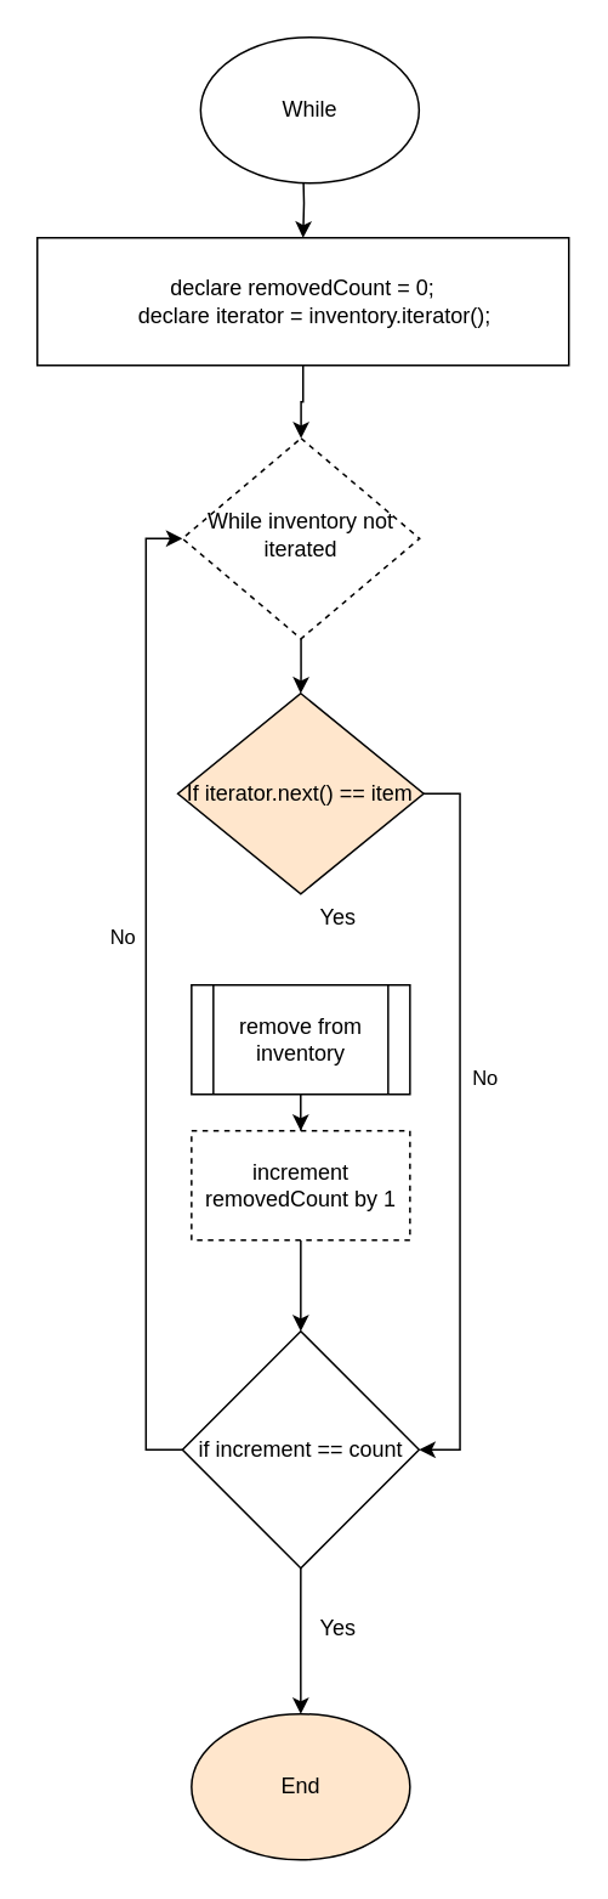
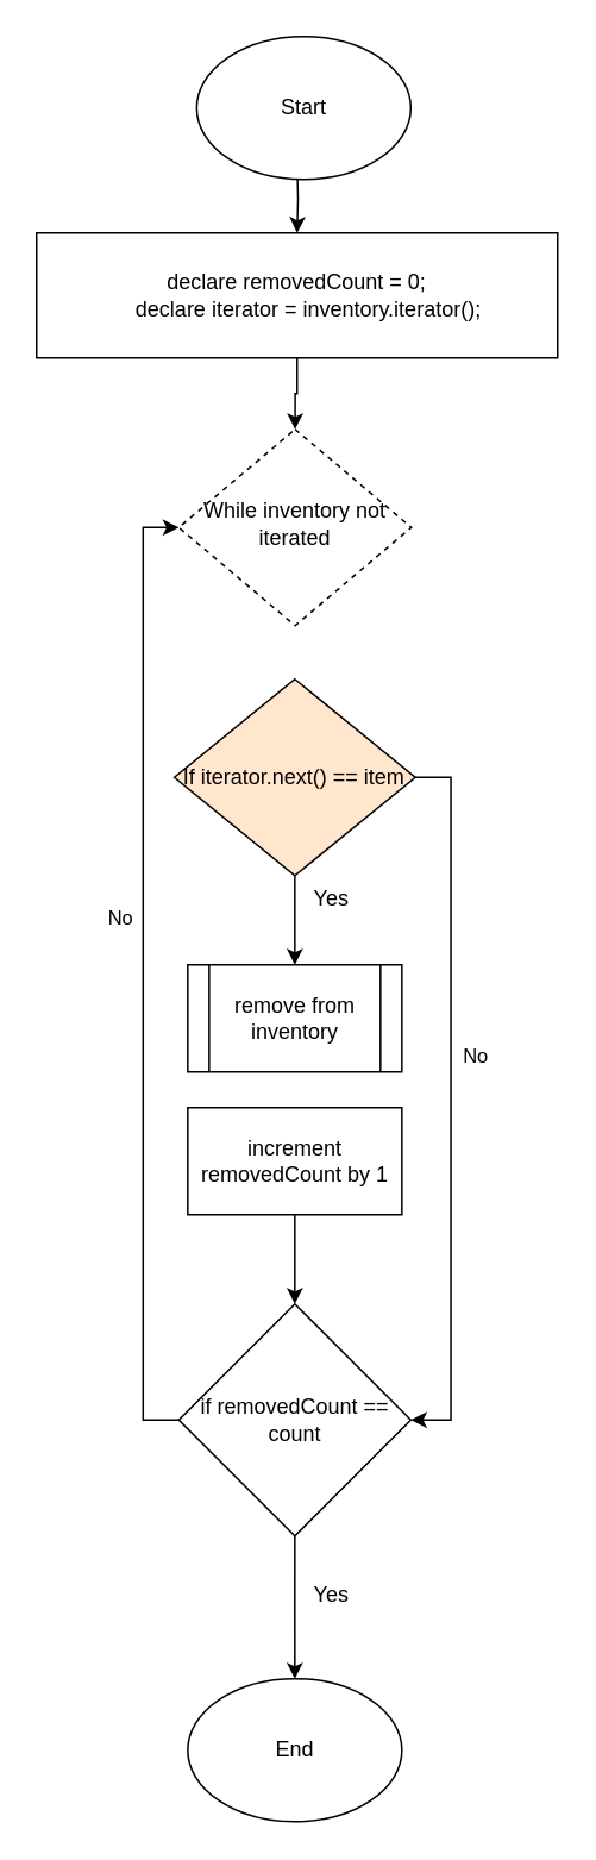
  <mxCell id="0" />
  <mxCell id="1" parent="0" />
  <mxCell id="2" value="" style="edgeStyle=orthogonalEdgeStyle;rounded=0;orthogonalLoop=1;jettySize=auto;html=1;" edge="1" parent="1" target="20"><mxGeometry relative="1" as="geometry"><mxPoint x="166" y="90" as="sourcePoint" /></mxGeometry></mxCell>
- <mxCell id="3" style="edgeStyle=orthogonalEdgeStyle;rounded=0;orthogonalLoop=1;jettySize=auto;html=1;exitX=0.5;exitY=1;exitDx=0;exitDy=0;" edge="1" parent="1" source="4" target="8"><mxGeometry relative="1" as="geometry"><mxPoint x="164.73" y="380" as="targetPoint" /></mxGeometry></mxCell>
  <mxCell id="4" value="While inventory not iterated" style="rhombus;whiteSpace=wrap;html=1;shadow=0;fontFamily=Helvetica;fontSize=12;align=center;strokeWidth=1;spacing=6;spacingTop=-4;dashed=1;" parent="1" vertex="1"><mxGeometry x="99.73" y="240" width="130.27" height="110" as="geometry" /></mxCell>
+ <mxCell id="5" style="edgeStyle=orthogonalEdgeStyle;rounded=0;orthogonalLoop=1;jettySize=auto;html=1;" edge="1" parent="1" source="8" target="10"><mxGeometry relative="1" as="geometry"><mxPoint x="164.73" y="530" as="targetPoint" /></mxGeometry></mxCell>
  <mxCell id="6" style="edgeStyle=orthogonalEdgeStyle;rounded=0;orthogonalLoop=1;jettySize=auto;html=1;exitX=1;exitY=0.5;exitDx=0;exitDy=0;entryX=1;entryY=0.5;entryDx=0;entryDy=0;" edge="1" parent="1" source="8" target="15"><mxGeometry relative="1" as="geometry" /></mxCell>
  <mxCell id="7" value="No" style="edgeLabel;html=1;align=center;verticalAlign=middle;resizable=0;points=[];" vertex="1" connectable="0" parent="6"><mxGeometry x="0.041" y="4" relative="1" as="geometry"><mxPoint x="9" y="-34" as="offset" /></mxGeometry></mxCell>
  <mxCell id="8" value="If iterator.next() == item" style="rhombus;whiteSpace=wrap;html=1;fillColor=#ffe6cc;" vertex="1" parent="1"><mxGeometry x="97.23" y="380" width="135" height="110" as="geometry" /></mxCell>
- <mxCell id="9" value="" style="edgeStyle=orthogonalEdgeStyle;rounded=0;orthogonalLoop=1;jettySize=auto;html=1;" edge="1" parent="1" source="10" target="12"><mxGeometry relative="1" as="geometry" /></mxCell>
  <mxCell id="10" value="remove from inventory" style="shape=process;whiteSpace=wrap;html=1;backgroundOutline=1;" vertex="1" parent="1"><mxGeometry x="104.73" y="540" width="120" height="60" as="geometry" /></mxCell>
  <mxCell id="11" value="" style="edgeStyle=orthogonalEdgeStyle;rounded=0;orthogonalLoop=1;jettySize=auto;html=1;" edge="1" parent="1" source="12" target="15"><mxGeometry relative="1" as="geometry" /></mxCell>
- <mxCell id="12" value="increment removedCount by 1" style="whiteSpace=wrap;html=1;dashed=1;" vertex="1" parent="1"><mxGeometry x="104.73" y="620" width="120" height="60" as="geometry" /></mxCell>
+ <mxCell id="12" value="increment removedCount by 1" style="whiteSpace=wrap;html=1;" vertex="1" parent="1"><mxGeometry x="104.73" y="620" width="120" height="60" as="geometry" /></mxCell>
  <mxCell id="13" style="edgeStyle=orthogonalEdgeStyle;rounded=0;orthogonalLoop=1;jettySize=auto;html=1;exitX=0;exitY=0.5;exitDx=0;exitDy=0;entryX=0;entryY=0.5;entryDx=0;entryDy=0;" edge="1" parent="1" source="15" target="4"><mxGeometry relative="1" as="geometry" /></mxCell>
  <mxCell id="14" value="No" style="edgeLabel;html=1;align=center;verticalAlign=middle;resizable=0;points=[];" vertex="1" connectable="0" parent="13"><mxGeometry x="0.118" y="6" relative="1" as="geometry"><mxPoint x="-7" as="offset" /></mxGeometry></mxCell>
- <mxCell id="15" value="if increment == count" style="rhombus;whiteSpace=wrap;html=1;" vertex="1" parent="1"><mxGeometry x="99.73" y="730" width="130" height="130" as="geometry" /></mxCell>
+ <mxCell id="15" value="if removedCount == count" style="rhombus;whiteSpace=wrap;html=1;" vertex="1" parent="1"><mxGeometry x="99.73" y="730" width="130" height="130" as="geometry" /></mxCell>
  <mxCell id="16" value="Yes" style="text;html=1;align=center;verticalAlign=middle;resizable=0;points=[];autosize=1;strokeColor=none;fillColor=none;" vertex="1" parent="1"><mxGeometry x="164.73" y="488" width="40" height="30" as="geometry" /></mxCell>
  <mxCell id="17" style="edgeStyle=orthogonalEdgeStyle;rounded=0;orthogonalLoop=1;jettySize=auto;html=1;exitX=0.5;exitY=1;exitDx=0;exitDy=0;entryX=0.5;entryY=0;entryDx=0;entryDy=0;" edge="1" parent="1" source="15"><mxGeometry relative="1" as="geometry"><mxPoint x="164.73" y="940" as="targetPoint" /></mxGeometry></mxCell>
  <mxCell id="18" value="Yes" style="text;html=1;align=center;verticalAlign=middle;resizable=0;points=[];autosize=1;strokeColor=none;fillColor=none;" vertex="1" parent="1"><mxGeometry x="164.73" y="878" width="40" height="30" as="geometry" /></mxCell>
  <mxCell id="19" value="" style="edgeStyle=orthogonalEdgeStyle;rounded=0;orthogonalLoop=1;jettySize=auto;html=1;" edge="1" parent="1" source="20" target="4"><mxGeometry relative="1" as="geometry" /></mxCell>
  <mxCell id="20" value="&lt;div&gt;declare removedCount = 0;&lt;/div&gt;&lt;div&gt;&amp;nbsp; &amp;nbsp; declare iterator = inventory.iterator();&lt;/div&gt;" style="rounded=0;whiteSpace=wrap;html=1;" vertex="1" parent="1"><mxGeometry x="20" y="130" width="292" height="70" as="geometry" /></mxCell>
- <mxCell id="21" value="While" style="ellipse;whiteSpace=wrap;html=1;" vertex="1" parent="1"><mxGeometry x="109.73" y="20" width="120" height="80" as="geometry" /></mxCell>
- <mxCell id="22" value="End" style="ellipse;whiteSpace=wrap;html=1;fillColor=#ffe6cc;" vertex="1" parent="1"><mxGeometry x="104.73" y="940" width="120" height="80" as="geometry" /></mxCell>
+ <mxCell id="21" value="Start" style="ellipse;whiteSpace=wrap;html=1;" vertex="1" parent="1"><mxGeometry x="109.73" y="20" width="120" height="80" as="geometry" /></mxCell>
+ <mxCell id="22" value="End" style="ellipse;whiteSpace=wrap;html=1;" vertex="1" parent="1"><mxGeometry x="104.73" y="940" width="120" height="80" as="geometry" /></mxCell>
